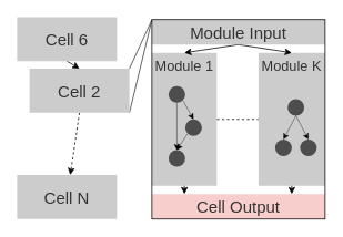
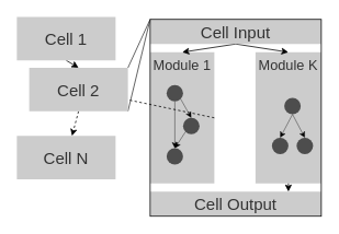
  <mxCell id="0" />
  <mxCell id="1" parent="0" />
  <mxCell id="2" style="edgeStyle=none;rounded=0;orthogonalLoop=1;jettySize=auto;html=1;exitX=0.5;exitY=1;exitDx=0;exitDy=0;entryX=0.5;entryY=0;entryDx=0;entryDy=0;strokeWidth=1;fontSize=20;" parent="1" source="3" target="7" edge="1"><mxGeometry relative="1" as="geometry" /></mxCell>
- <mxCell id="3" value="&lt;font style=&quot;font-size: 20px;&quot;&gt;Cell 6&lt;/font&gt;" style="rounded=0;whiteSpace=wrap;html=1;fillColor=#CCCCCC;fontColor=#333333;strokeColor=none;" parent="1" vertex="1"><mxGeometry x="20" y="20" width="120" height="53" as="geometry" /></mxCell>
+ <mxCell id="3" value="&lt;font style=&quot;font-size: 20px;&quot;&gt;Cell 1&lt;/font&gt;" style="rounded=0;whiteSpace=wrap;html=1;fillColor=#CCCCCC;fontColor=#333333;strokeColor=none;" parent="1" vertex="1"><mxGeometry x="20" y="20" width="120" height="53" as="geometry" /></mxCell>
  <mxCell id="4" style="edgeStyle=none;rounded=0;orthogonalLoop=1;jettySize=auto;html=1;exitX=0.5;exitY=1;exitDx=0;exitDy=0;strokeWidth=1;fontSize=20;dashed=1;" parent="1" source="7" target="8" edge="1"><mxGeometry relative="1" as="geometry" /></mxCell>
  <mxCell id="5" style="edgeStyle=none;rounded=0;orthogonalLoop=1;jettySize=auto;html=1;exitX=1;exitY=0;exitDx=0;exitDy=0;entryX=0;entryY=0;entryDx=0;entryDy=0;strokeColor=#333333;strokeWidth=1;fontSize=20;endArrow=none;endFill=0;" parent="1" source="7" target="27" edge="1"><mxGeometry relative="1" as="geometry" /></mxCell>
  <mxCell id="6" style="edgeStyle=none;rounded=0;orthogonalLoop=1;jettySize=auto;html=1;exitX=1;exitY=1;exitDx=0;exitDy=0;entryX=0;entryY=0;entryDx=0;entryDy=0;strokeColor=#333333;strokeWidth=1;fontSize=20;endArrow=none;endFill=0;" parent="1" source="7" target="27" edge="1"><mxGeometry relative="1" as="geometry" /></mxCell>
  <mxCell id="7" value="&lt;font style=&quot;font-size: 20px;&quot;&gt;Cell 2&lt;/font&gt;" style="rounded=0;whiteSpace=wrap;html=1;fillColor=#CCCCCC;fontColor=#333333;strokeColor=none;" parent="1" vertex="1"><mxGeometry x="35" y="82" width="120" height="53" as="geometry" /></mxCell>
- <mxCell id="8" value="&lt;font style=&quot;font-size: 20px;&quot;&gt;Cell N&lt;/font&gt;" style="rounded=0;whiteSpace=wrap;html=1;fillColor=#CCCCCC;fontColor=#333333;strokeColor=none;" parent="1" vertex="1"><mxGeometry x="20" y="210" width="120" height="53" as="geometry" /></mxCell>
+ <mxCell id="8" value="&lt;font style=&quot;font-size: 20px;&quot;&gt;Cell N&lt;/font&gt;" style="rounded=0;whiteSpace=wrap;html=1;fillColor=#CCCCCC;fontColor=#333333;strokeColor=none;" parent="1" vertex="1"><mxGeometry x="20" y="165" width="120" height="53" as="geometry" /></mxCell>
  <mxCell id="9" value="&lt;font style=&quot;font-size: 17px;&quot;&gt;Module 1&lt;/font&gt;" style="rounded=0;whiteSpace=wrap;html=1;fillColor=#CCCCCC;fontColor=#333333;strokeColor=none;verticalAlign=top;" parent="1" vertex="1"><mxGeometry x="182" y="63" width="78" height="160" as="geometry" /></mxCell>
  <mxCell id="10" style="edgeStyle=none;rounded=0;orthogonalLoop=1;jettySize=auto;html=1;exitX=1;exitY=1;exitDx=0;exitDy=0;strokeWidth=0.5;" parent="1" source="12" edge="1"><mxGeometry relative="1" as="geometry"><mxPoint x="232" y="143" as="targetPoint" /></mxGeometry></mxCell>
  <mxCell id="11" style="edgeStyle=none;rounded=0;orthogonalLoop=1;jettySize=auto;html=1;exitX=0.5;exitY=1;exitDx=0;exitDy=0;entryX=0.5;entryY=0;entryDx=0;entryDy=0;strokeWidth=0.5;" parent="1" source="12" target="15" edge="1"><mxGeometry relative="1" as="geometry" /></mxCell>
  <mxCell id="12" value="" style="ellipse;whiteSpace=wrap;html=1;aspect=fixed;strokeColor=none;fillColor=#4D4D4D;" parent="1" vertex="1"><mxGeometry x="202" y="103" width="20" height="20" as="geometry" /></mxCell>
  <mxCell id="13" style="edgeStyle=none;rounded=0;orthogonalLoop=1;jettySize=auto;html=1;exitX=0;exitY=1;exitDx=0;exitDy=0;entryX=0.5;entryY=0;entryDx=0;entryDy=0;strokeWidth=0.5;" parent="1" source="14" target="15" edge="1"><mxGeometry relative="1" as="geometry" /></mxCell>
  <mxCell id="14" value="" style="ellipse;whiteSpace=wrap;html=1;aspect=fixed;strokeColor=none;fillColor=#4D4D4D;" parent="1" vertex="1"><mxGeometry x="222" y="143" width="20" height="20" as="geometry" /></mxCell>
  <mxCell id="15" value="" style="ellipse;whiteSpace=wrap;html=1;aspect=fixed;strokeColor=none;fillColor=#4D4D4D;" parent="1" vertex="1"><mxGeometry x="202" y="180" width="20" height="20" as="geometry" /></mxCell>
- <mxCell id="16" style="edgeStyle=none;rounded=0;orthogonalLoop=1;jettySize=auto;html=1;exitX=1;exitY=0.5;exitDx=0;exitDy=0;entryX=0;entryY=0.5;entryDx=0;entryDy=0;dashed=1;strokeWidth=1;fontSize=20;endArrow=none;endFill=0;" parent="1" source="9" target="17" edge="1"><mxGeometry relative="1" as="geometry"><mxPoint x="332" y="143" as="sourcePoint" /></mxGeometry></mxCell>
+ <mxCell id="16" style="edgeStyle=none;rounded=0;orthogonalLoop=1;jettySize=auto;html=1;exitX=1;exitY=0.5;exitDx=0;exitDy=0;dashed=1;strokeWidth=1;fontSize=20;endArrow=none;endFill=0;" parent="1" source="9" target="7" edge="1"><mxGeometry relative="1" as="geometry"><mxPoint x="332" y="143" as="sourcePoint" /></mxGeometry></mxCell>
  <mxCell id="17" value="&lt;font style=&quot;font-size: 17px;&quot;&gt;Module K&lt;/font&gt;" style="rounded=0;whiteSpace=wrap;html=1;fillColor=#CCCCCC;fontColor=#333333;strokeColor=none;verticalAlign=top;" parent="1" vertex="1"><mxGeometry x="310" y="63" width="80" height="160" as="geometry" /></mxCell>
  <mxCell id="18" style="rounded=0;orthogonalLoop=1;jettySize=auto;html=1;exitX=0.5;exitY=1;exitDx=0;exitDy=0;entryX=0.5;entryY=0;entryDx=0;entryDy=0;" edge="1" parent="1" source="20" target="9"><mxGeometry relative="1" as="geometry" /></mxCell>
  <mxCell id="19" style="rounded=0;orthogonalLoop=1;jettySize=auto;html=1;exitX=0.5;exitY=1;exitDx=0;exitDy=0;entryX=0.5;entryY=0;entryDx=0;entryDy=0;" edge="1" parent="1" source="20" target="17"><mxGeometry relative="1" as="geometry" /></mxCell>
- <mxCell id="20" value="&lt;font style=&quot;font-size: 20px;&quot;&gt;Module Input&lt;/font&gt;" style="rounded=0;whiteSpace=wrap;html=1;fillColor=#CCCCCC;fontColor=#333333;strokeColor=none;" parent="1" vertex="1"><mxGeometry x="182" y="23" width="208" height="30" as="geometry" /></mxCell>
- <mxCell id="21" value="&lt;font style=&quot;font-size: 20px;&quot;&gt;Cell Output&lt;/font&gt;" style="rounded=0;whiteSpace=wrap;html=1;fillColor=#f8cecc;fontColor=#333333;strokeColor=none;" parent="1" vertex="1"><mxGeometry x="182" y="233" width="208" height="30" as="geometry" /></mxCell>
+ <mxCell id="20" value="&lt;font style=&quot;font-size: 20px;&quot;&gt;Cell Input&lt;/font&gt;" style="rounded=0;whiteSpace=wrap;html=1;fillColor=#CCCCCC;fontColor=#333333;strokeColor=none;" parent="1" vertex="1"><mxGeometry x="182" y="23" width="208" height="30" as="geometry" /></mxCell>
+ <mxCell id="21" value="&lt;font style=&quot;font-size: 20px;&quot;&gt;Cell Output&lt;/font&gt;" style="rounded=0;whiteSpace=wrap;html=1;fillColor=#CCCCCC;fontColor=#333333;strokeColor=none;" parent="1" vertex="1"><mxGeometry x="182" y="233" width="208" height="30" as="geometry" /></mxCell>
  <mxCell id="22" style="edgeStyle=none;rounded=0;orthogonalLoop=1;jettySize=auto;html=1;exitX=0.5;exitY=1;exitDx=0;exitDy=0;entryX=0.5;entryY=0;entryDx=0;entryDy=0;strokeWidth=0.5;fontSize=20;endArrow=classic;endFill=1;" parent="1" source="24" target="25" edge="1"><mxGeometry relative="1" as="geometry" /></mxCell>
  <mxCell id="23" style="edgeStyle=none;rounded=0;orthogonalLoop=1;jettySize=auto;html=1;exitX=0.5;exitY=1;exitDx=0;exitDy=0;entryX=0.5;entryY=0;entryDx=0;entryDy=0;strokeWidth=0.5;fontSize=20;endArrow=classic;endFill=1;" parent="1" source="24" target="26" edge="1"><mxGeometry relative="1" as="geometry" /></mxCell>
  <mxCell id="24" value="" style="ellipse;whiteSpace=wrap;html=1;aspect=fixed;strokeColor=none;fillColor=#4D4D4D;" parent="1" vertex="1"><mxGeometry x="345" y="118.75" width="20" height="20" as="geometry" /></mxCell>
  <mxCell id="25" value="" style="ellipse;whiteSpace=wrap;html=1;aspect=fixed;strokeColor=none;fillColor=#4D4D4D;" parent="1" vertex="1"><mxGeometry x="330" y="167.25" width="20" height="20" as="geometry" /></mxCell>
  <mxCell id="26" value="" style="ellipse;whiteSpace=wrap;html=1;aspect=fixed;strokeColor=none;fillColor=#4D4D4D;" parent="1" vertex="1"><mxGeometry x="360" y="167.25" width="20" height="20" as="geometry" /></mxCell>
  <mxCell id="27" value="" style="rounded=0;whiteSpace=wrap;html=1;fontSize=20;fillColor=none;" parent="1" vertex="1"><mxGeometry x="182" y="23" width="208" height="240" as="geometry" /></mxCell>
  <mxCell id="28" style="rounded=0;orthogonalLoop=1;jettySize=auto;html=1;exitX=0.5;exitY=1;exitDx=0;exitDy=0;" edge="1" parent="1" source="17"><mxGeometry relative="1" as="geometry"><mxPoint x="350" y="233" as="targetPoint" /></mxGeometry></mxCell>
- <mxCell id="29" style="rounded=0;orthogonalLoop=1;jettySize=auto;html=1;exitX=0.5;exitY=1;exitDx=0;exitDy=0;entryX=0.188;entryY=0;entryDx=0;entryDy=0;entryPerimeter=0;" edge="1" parent="1" source="9" target="21"><mxGeometry relative="1" as="geometry"><mxPoint x="280" y="233" as="targetPoint" /></mxGeometry></mxCell>
